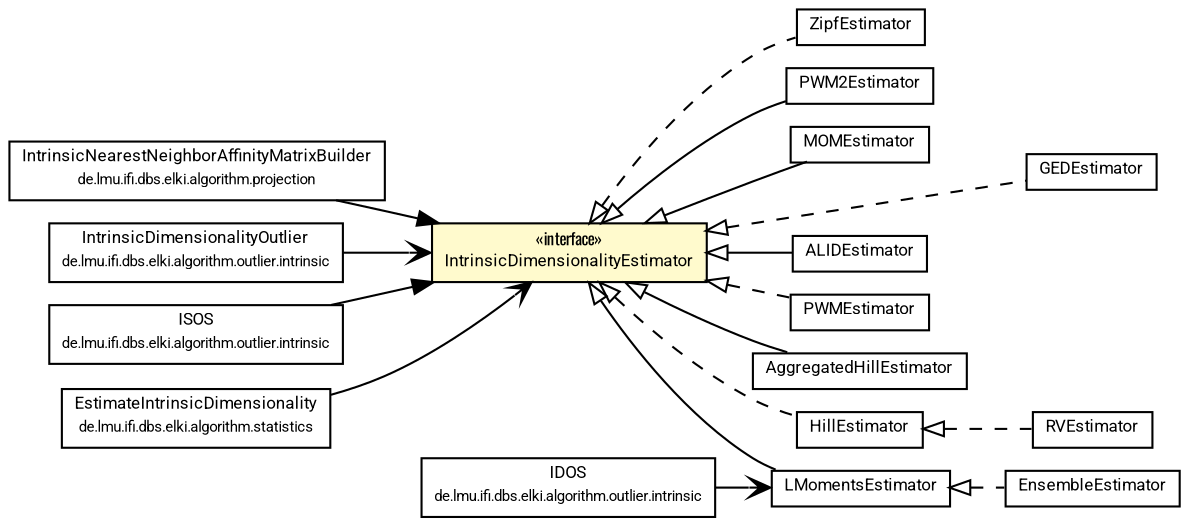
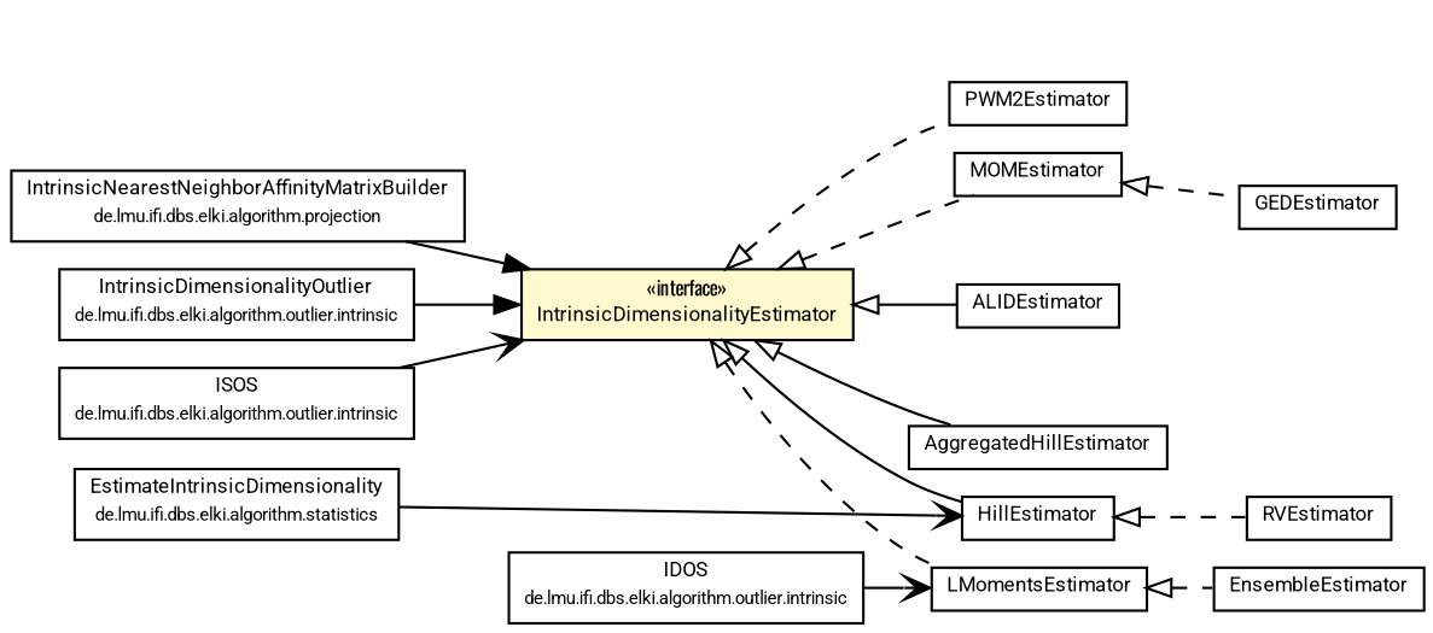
  digraph {
    fontname=Oswald
    nodesep=0.15
    rankdir=LR
    ranksep=0.25
    node [fontcolor=black fontname=Oswald fontsize=8 margin=0 shape=plaintext]
    edge [color=black fontname=Oswald fontsize=7 labelfontname=Roboto labelfontsize=7 weight=9 arrowtail=empty dir=back style=dashed]
    n1 [height=0 label=<<table title="de.lmu.ifi.dbs.elki.algorithm.projection.IntrinsicNearestNeighborAffinityMatrixBuilder" border="0" cellborder="1" cellspacing="0" cellpadding="2" href="../../../algorithm/projection/IntrinsicNearestNeighborAffinityMatrixBuilder.html" target="_parent"> 		<tr><td><table border="0" cellspacing="0" cellpadding="1"> 		<tr><td align="center" balign="center"> <font face="Roboto">IntrinsicNearestNeighborAffinityMatrixBuilder</font> </td></tr> 		<tr><td align="center" balign="center"> <font face="Roboto" point-size="7.0">de.lmu.ifi.dbs.elki.algorithm.projection</font> </td></tr> 		</table></td></tr> 		</table>> width=0]
    n2 [height=0 label=<<table title="de.lmu.ifi.dbs.elki.math.statistics.intrinsicdimensionality.IntrinsicDimensionalityEstimator" border="0" cellborder="1" cellspacing="0" cellpadding="2" bgcolor="lemonChiffon" href="IntrinsicDimensionalityEstimator.html" target="_parent"> 		<tr><td><table border="0" cellspacing="0" cellpadding="1"> 		<tr><td align="center" balign="center"> &#171;interface&#187; </td></tr> 		<tr><td align="center" balign="center"> <font face="Roboto">IntrinsicDimensionalityEstimator</font> </td></tr> 		</table></td></tr> 		</table>> width=0]
    n3 [height=0 label=<<table title="de.lmu.ifi.dbs.elki.math.statistics.intrinsicdimensionality.AggregatedHillEstimator" border="0" cellborder="1" cellspacing="0" cellpadding="2" href="AggregatedHillEstimator.html" target="_parent"> 		<tr><td><table border="0" cellspacing="0" cellpadding="1"> 		<tr><td align="center" balign="center"> <font face="Roboto">AggregatedHillEstimator</font> </td></tr> 		</table></td></tr> 		</table>> width=0]
-   n4 [height=0 label=<<table title="de.lmu.ifi.dbs.elki.math.statistics.intrinsicdimensionality.ZipfEstimator" border="0" cellborder="1" cellspacing="0" cellpadding="2" href="ZipfEstimator.html" target="_parent"> 		<tr><td><table border="0" cellspacing="0" cellpadding="1"> 		<tr><td align="center" balign="center"> <font face="Roboto">ZipfEstimator</font> </td></tr> 		</table></td></tr> 		</table>> width=0]
    n5 [height=0 label=<<table title="de.lmu.ifi.dbs.elki.math.statistics.intrinsicdimensionality.PWM2Estimator" border="0" cellborder="1" cellspacing="0" cellpadding="2" href="PWM2Estimator.html" target="_parent"> 		<tr><td><table border="0" cellspacing="0" cellpadding="1"> 		<tr><td align="center" balign="center"> <font face="Roboto">PWM2Estimator</font> </td></tr> 		</table></td></tr> 		</table>> width=0]
    n6 [height=0 label=<<table title="de.lmu.ifi.dbs.elki.math.statistics.intrinsicdimensionality.GEDEstimator" border="0" cellborder="1" cellspacing="0" cellpadding="2" href="GEDEstimator.html" target="_parent"> 		<tr><td><table border="0" cellspacing="0" cellpadding="1"> 		<tr><td align="center" balign="center"> <font face="Roboto">GEDEstimator</font> </td></tr> 		</table></td></tr> 		</table>> width=0]
    n7 [height=0 label=<<table title="de.lmu.ifi.dbs.elki.math.statistics.intrinsicdimensionality.HillEstimator" border="0" cellborder="1" cellspacing="0" cellpadding="2" href="HillEstimator.html" target="_parent"> 		<tr><td><table border="0" cellspacing="0" cellpadding="1"> 		<tr><td align="center" balign="center"> <font face="Roboto">HillEstimator</font> </td></tr> 		</table></td></tr> 		</table>> width=0]
    n8 [height=0 label=<<table title="de.lmu.ifi.dbs.elki.math.statistics.intrinsicdimensionality.MOMEstimator" border="0" cellborder="1" cellspacing="0" cellpadding="2" href="MOMEstimator.html" target="_parent"> 		<tr><td><table border="0" cellspacing="0" cellpadding="1"> 		<tr><td align="center" balign="center"> <font face="Roboto">MOMEstimator</font> </td></tr> 		</table></td></tr> 		</table>> width=0]
    n9 [height=0 label=<<table title="de.lmu.ifi.dbs.elki.math.statistics.intrinsicdimensionality.LMomentsEstimator" border="0" cellborder="1" cellspacing="0" cellpadding="2" href="LMomentsEstimator.html" target="_parent"> 		<tr><td><table border="0" cellspacing="0" cellpadding="1"> 		<tr><td align="center" balign="center"> <font face="Roboto">LMomentsEstimator</font> </td></tr> 		</table></td></tr> 		</table>> width=0]
    n10 [height=0 label=<<table title="de.lmu.ifi.dbs.elki.math.statistics.intrinsicdimensionality.ALIDEstimator" border="0" cellborder="1" cellspacing="0" cellpadding="2" href="ALIDEstimator.html" target="_parent"> 		<tr><td><table border="0" cellspacing="0" cellpadding="1"> 		<tr><td align="center" balign="center"> <font face="Roboto">ALIDEstimator</font> </td></tr> 		</table></td></tr> 		</table>> width=0]
-   n11 [height=0 label=<<table title="de.lmu.ifi.dbs.elki.math.statistics.intrinsicdimensionality.PWMEstimator" border="0" cellborder="1" cellspacing="0" cellpadding="2" href="PWMEstimator.html" target="_parent"> 		<tr><td><table border="0" cellspacing="0" cellpadding="1"> 		<tr><td align="center" balign="center"> <font face="Roboto">PWMEstimator</font> </td></tr> 		</table></td></tr> 		</table>> width=0]
    n12 [height=0 label=<<table title="de.lmu.ifi.dbs.elki.algorithm.statistics.EstimateIntrinsicDimensionality" border="0" cellborder="1" cellspacing="0" cellpadding="2" href="../../../algorithm/statistics/EstimateIntrinsicDimensionality.html" target="_parent"> 		<tr><td><table border="0" cellspacing="0" cellpadding="1"> 		<tr><td align="center" balign="center"> <font face="Roboto">EstimateIntrinsicDimensionality</font> </td></tr> 		<tr><td align="center" balign="center"> <font face="Roboto" point-size="7.0">de.lmu.ifi.dbs.elki.algorithm.statistics</font> </td></tr> 		</table></td></tr> 		</table>> width=0]
    n13 [height=0 label=<<table title="de.lmu.ifi.dbs.elki.math.statistics.intrinsicdimensionality.RVEstimator" border="0" cellborder="1" cellspacing="0" cellpadding="2" href="RVEstimator.html" target="_parent"> 		<tr><td><table border="0" cellspacing="0" cellpadding="1"> 		<tr><td align="center" balign="center"> <font face="Roboto">RVEstimator</font> </td></tr> 		</table></td></tr> 		</table>> width=0]
    n14 [height=0 label=<<table title="de.lmu.ifi.dbs.elki.math.statistics.intrinsicdimensionality.EnsembleEstimator" border="0" cellborder="1" cellspacing="0" cellpadding="2" href="EnsembleEstimator.html" target="_parent"> 		<tr><td><table border="0" cellspacing="0" cellpadding="1"> 		<tr><td align="center" balign="center"> <font face="Roboto">EnsembleEstimator</font> </td></tr> 		</table></td></tr> 		</table>> width=0]
    n15 [height=0 label=<<table title="de.lmu.ifi.dbs.elki.algorithm.outlier.intrinsic.IntrinsicDimensionalityOutlier" border="0" cellborder="1" cellspacing="0" cellpadding="2" href="../../../algorithm/outlier/intrinsic/IntrinsicDimensionalityOutlier.html" target="_parent"> 		<tr><td><table border="0" cellspacing="0" cellpadding="1"> 		<tr><td align="center" balign="center"> <font face="Roboto">IntrinsicDimensionalityOutlier</font> </td></tr> 		<tr><td align="center" balign="center"> <font face="Roboto" point-size="7.0">de.lmu.ifi.dbs.elki.algorithm.outlier.intrinsic</font> </td></tr> 		</table></td></tr> 		</table>> width=0]
    n16 [height=0 label=<<table title="de.lmu.ifi.dbs.elki.algorithm.outlier.intrinsic.IDOS" border="0" cellborder="1" cellspacing="0" cellpadding="2" href="../../../algorithm/outlier/intrinsic/IDOS.html" target="_parent"> 		<tr><td><table border="0" cellspacing="0" cellpadding="1"> 		<tr><td align="center" balign="center"> <font face="Roboto">IDOS</font> </td></tr> 		<tr><td align="center" balign="center"> <font face="Roboto" point-size="7.0">de.lmu.ifi.dbs.elki.algorithm.outlier.intrinsic</font> </td></tr> 		</table></td></tr> 		</table>> width=0]
    n17 [height=0 label=<<table title="de.lmu.ifi.dbs.elki.algorithm.outlier.intrinsic.ISOS" border="0" cellborder="1" cellspacing="0" cellpadding="2" href="../../../algorithm/outlier/intrinsic/ISOS.html" target="_parent"> 		<tr><td><table border="0" cellspacing="0" cellpadding="1"> 		<tr><td align="center" balign="center"> <font face="Roboto">ISOS</font> </td></tr> 		<tr><td align="center" balign="center"> <font face="Roboto" point-size="7.0">de.lmu.ifi.dbs.elki.algorithm.outlier.intrinsic</font> </td></tr> 		</table></td></tr> 		</table>> width=0]
    n1 -> n2 [arrowhead=normal weight=1 arrowtail="" dir="" style=""]
    n2 -> n3 [style=solid]
-   n2 -> n4
-   n2 -> n5 [style=solid]
-   n2 -> n6
-   n2 -> n7
-   n2 -> n8 [style=solid]
-   n2 -> n9 [style=solid]
+   n2 -> n5
+   n8 -> n6
+   n2 -> n7 [style=solid]
+   n2 -> n8
+   n2 -> n9
    n2 -> n10 [style=solid]
-   n2 -> n11
    n7 -> n13
    n9 -> n14
-   n12 -> n2 [arrowhead=open weight=1 arrowtail="" dir="" style=""]
-   n15 -> n2 [arrowhead=open weight=1 arrowtail="" dir="" style=""]
+   n12 -> n7 [arrowhead=open weight=1 arrowtail="" dir="" style=""]
+   n15 -> n2 [arrowhead=normal weight=1 arrowtail="" dir="" style=""]
    n16 -> n9 [arrowhead=open weight=1 arrowtail="" dir="" style=""]
-   n17 -> n2 [arrowhead=normal weight=1 arrowtail="" dir="" style=""]
+   n17 -> n2 [arrowhead=open weight=1 arrowtail="" dir="" style=""]
  }
